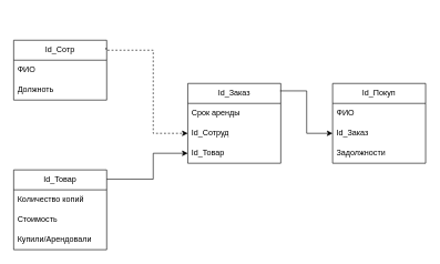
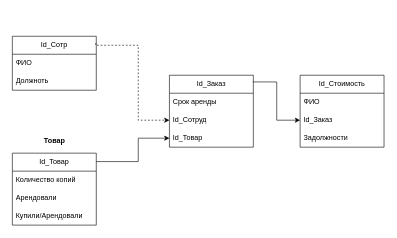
  <mxCell id="0" />
  <mxCell id="1" parent="0" />
  <mxCell id="2" value="" style="group" parent="1" vertex="1" connectable="0"><mxGeometry x="20" y="20" width="140" height="160" as="geometry" /></mxCell>
  <mxCell id="3" value="Id_Сотр" style="swimlane;fontStyle=0;childLayout=stackLayout;horizontal=1;startSize=30;horizontalStack=0;resizeParent=1;resizeParentMax=0;resizeLast=0;collapsible=1;marginBottom=0;whiteSpace=wrap;html=1;" parent="2" vertex="1"><mxGeometry y="40" width="140" height="90" as="geometry" /></mxCell>
  <mxCell id="4" value="ФИО" style="text;strokeColor=none;fillColor=none;align=left;verticalAlign=middle;spacingLeft=4;spacingRight=4;overflow=hidden;points=[[0,0.5],[1,0.5]];portConstraint=eastwest;rotatable=0;whiteSpace=wrap;html=1;" parent="3" vertex="1"><mxGeometry y="30" width="140" height="30" as="geometry" /></mxCell>
  <mxCell id="5" value="Должноть" style="text;strokeColor=none;fillColor=none;align=left;verticalAlign=middle;spacingLeft=4;spacingRight=4;overflow=hidden;points=[[0,0.5],[1,0.5]];portConstraint=eastwest;rotatable=0;whiteSpace=wrap;html=1;" parent="3" vertex="1"><mxGeometry y="60" width="140" height="30" as="geometry" /></mxCell>
  <mxCell id="6" value="" style="group" parent="1" vertex="1" connectable="0"><mxGeometry x="20" y="215" width="140" height="160" as="geometry" /></mxCell>
  <mxCell id="7" value="Id_Товар" style="swimlane;fontStyle=0;childLayout=stackLayout;horizontal=1;startSize=30;horizontalStack=0;resizeParent=1;resizeParentMax=0;resizeLast=0;collapsible=1;marginBottom=0;whiteSpace=wrap;html=1;" parent="6" vertex="1"><mxGeometry y="40" width="140" height="120" as="geometry" /></mxCell>
  <mxCell id="8" value="Количество копий" style="text;strokeColor=none;fillColor=none;align=left;verticalAlign=middle;spacingLeft=4;spacingRight=4;overflow=hidden;points=[[0,0.5],[1,0.5]];portConstraint=eastwest;rotatable=0;whiteSpace=wrap;html=1;" parent="7" vertex="1"><mxGeometry y="30" width="140" height="30" as="geometry" /></mxCell>
- <mxCell id="9" value="Стоимость" style="text;strokeColor=none;fillColor=none;align=left;verticalAlign=middle;spacingLeft=4;spacingRight=4;overflow=hidden;points=[[0,0.5],[1,0.5]];portConstraint=eastwest;rotatable=0;whiteSpace=wrap;html=1;" parent="7" vertex="1"><mxGeometry y="60" width="140" height="30" as="geometry" /></mxCell>
+ <mxCell id="9" value="Арендовали" style="text;strokeColor=none;fillColor=none;align=left;verticalAlign=middle;spacingLeft=4;spacingRight=4;overflow=hidden;points=[[0,0.5],[1,0.5]];portConstraint=eastwest;rotatable=0;whiteSpace=wrap;html=1;" parent="7" vertex="1"><mxGeometry y="60" width="140" height="30" as="geometry" /></mxCell>
  <mxCell id="10" value="Купили/Арендовали" style="text;strokeColor=none;fillColor=none;align=left;verticalAlign=middle;spacingLeft=4;spacingRight=4;overflow=hidden;points=[[0,0.5],[1,0.5]];portConstraint=eastwest;rotatable=0;whiteSpace=wrap;html=1;" parent="7" vertex="1"><mxGeometry y="90" width="140" height="30" as="geometry" /></mxCell>
+ <mxCell id="11" value="&lt;span style=&quot;font-size: 12px;&quot;&gt;Товар&lt;br&gt;&lt;/span&gt;" style="text;strokeColor=none;fillColor=none;html=1;fontSize=24;fontStyle=1;verticalAlign=middle;align=center;" parent="6" vertex="1"><mxGeometry x="25" width="90" height="30" as="geometry" /></mxCell>
  <mxCell id="12" value="" style="group" parent="1" vertex="1" connectable="0"><mxGeometry x="500" y="85" width="140" height="160" as="geometry" /></mxCell>
- <mxCell id="13" value="Id_Покуп" style="swimlane;fontStyle=0;childLayout=stackLayout;horizontal=1;startSize=30;horizontalStack=0;resizeParent=1;resizeParentMax=0;resizeLast=0;collapsible=1;marginBottom=0;whiteSpace=wrap;html=1;" parent="12" vertex="1"><mxGeometry y="40" width="140" height="120" as="geometry" /></mxCell>
+ <mxCell id="13" value="Id_Стоимость" style="swimlane;fontStyle=0;childLayout=stackLayout;horizontal=1;startSize=30;horizontalStack=0;resizeParent=1;resizeParentMax=0;resizeLast=0;collapsible=1;marginBottom=0;whiteSpace=wrap;html=1;" parent="12" vertex="1"><mxGeometry y="40" width="140" height="120" as="geometry" /></mxCell>
  <mxCell id="14" value="ФИО" style="text;strokeColor=none;fillColor=none;align=left;verticalAlign=middle;spacingLeft=4;spacingRight=4;overflow=hidden;points=[[0,0.5],[1,0.5]];portConstraint=eastwest;rotatable=0;whiteSpace=wrap;html=1;" parent="13" vertex="1"><mxGeometry y="30" width="140" height="30" as="geometry" /></mxCell>
  <mxCell id="15" value="Id_Заказ" style="text;strokeColor=none;fillColor=none;align=left;verticalAlign=middle;spacingLeft=4;spacingRight=4;overflow=hidden;points=[[0,0.5],[1,0.5]];portConstraint=eastwest;rotatable=0;whiteSpace=wrap;html=1;" parent="13" vertex="1"><mxGeometry y="60" width="140" height="30" as="geometry" /></mxCell>
  <mxCell id="16" value="Задолжности" style="text;strokeColor=none;fillColor=none;align=left;verticalAlign=middle;spacingLeft=4;spacingRight=4;overflow=hidden;points=[[0,0.5],[1,0.5]];portConstraint=eastwest;rotatable=0;whiteSpace=wrap;html=1;" parent="13" vertex="1"><mxGeometry y="90" width="140" height="30" as="geometry" /></mxCell>
  <mxCell id="17" value="" style="group" parent="1" vertex="1" connectable="0"><mxGeometry x="282" y="85" width="140" height="160" as="geometry" /></mxCell>
  <mxCell id="18" value="Id_Заказ" style="swimlane;fontStyle=0;childLayout=stackLayout;horizontal=1;startSize=30;horizontalStack=0;resizeParent=1;resizeParentMax=0;resizeLast=0;collapsible=1;marginBottom=0;whiteSpace=wrap;html=1;" parent="17" vertex="1"><mxGeometry y="40" width="140" height="120" as="geometry" /></mxCell>
  <mxCell id="19" value="Срок аренды" style="text;strokeColor=none;fillColor=none;align=left;verticalAlign=middle;spacingLeft=4;spacingRight=4;overflow=hidden;points=[[0,0.5],[1,0.5]];portConstraint=eastwest;rotatable=0;whiteSpace=wrap;html=1;" parent="18" vertex="1"><mxGeometry y="30" width="140" height="30" as="geometry" /></mxCell>
  <mxCell id="20" value="Id_Сотруд" style="text;strokeColor=none;fillColor=none;align=left;verticalAlign=middle;spacingLeft=4;spacingRight=4;overflow=hidden;points=[[0,0.5],[1,0.5]];portConstraint=eastwest;rotatable=0;whiteSpace=wrap;html=1;" parent="18" vertex="1"><mxGeometry y="60" width="140" height="30" as="geometry" /></mxCell>
  <mxCell id="21" value="Id_Товар" style="text;strokeColor=none;fillColor=none;align=left;verticalAlign=middle;spacingLeft=4;spacingRight=4;overflow=hidden;points=[[0,0.5],[1,0.5]];portConstraint=eastwest;rotatable=0;whiteSpace=wrap;html=1;" parent="18" vertex="1"><mxGeometry y="90" width="140" height="30" as="geometry" /></mxCell>
  <mxCell id="22" style="edgeStyle=orthogonalEdgeStyle;rounded=0;orthogonalLoop=1;jettySize=auto;html=1;entryX=0;entryY=0.5;entryDx=0;entryDy=0;exitX=0.993;exitY=0.125;exitDx=0;exitDy=0;exitPerimeter=0;dashed=1;" parent="1" source="3" target="20" edge="1"><mxGeometry relative="1" as="geometry"><Array as="points"><mxPoint x="230" y="75" /><mxPoint x="230" y="200" /></Array></mxGeometry></mxCell>
  <mxCell id="23" style="edgeStyle=orthogonalEdgeStyle;rounded=0;orthogonalLoop=1;jettySize=auto;html=1;entryX=0;entryY=0.5;entryDx=0;entryDy=0;exitX=1;exitY=0.117;exitDx=0;exitDy=0;exitPerimeter=0;" parent="1" source="7" target="21" edge="1"><mxGeometry relative="1" as="geometry"><mxPoint x="430" y="222" as="sourcePoint" /><Array as="points"><mxPoint x="230" y="269" /><mxPoint x="230" y="230" /></Array></mxGeometry></mxCell>
  <mxCell id="24" value="" style="endArrow=classic;html=1;rounded=0;exitX=0.993;exitY=0.093;exitDx=0;exitDy=0;exitPerimeter=0;entryX=0;entryY=0.5;entryDx=0;entryDy=0;edgeStyle=orthogonalEdgeStyle;" edge="1" parent="1" source="18" target="15"><mxGeometry width="50" height="50" relative="1" as="geometry"><mxPoint x="510" y="25" as="sourcePoint" /><mxPoint x="560" y="-25" as="targetPoint" /></mxGeometry></mxCell>
